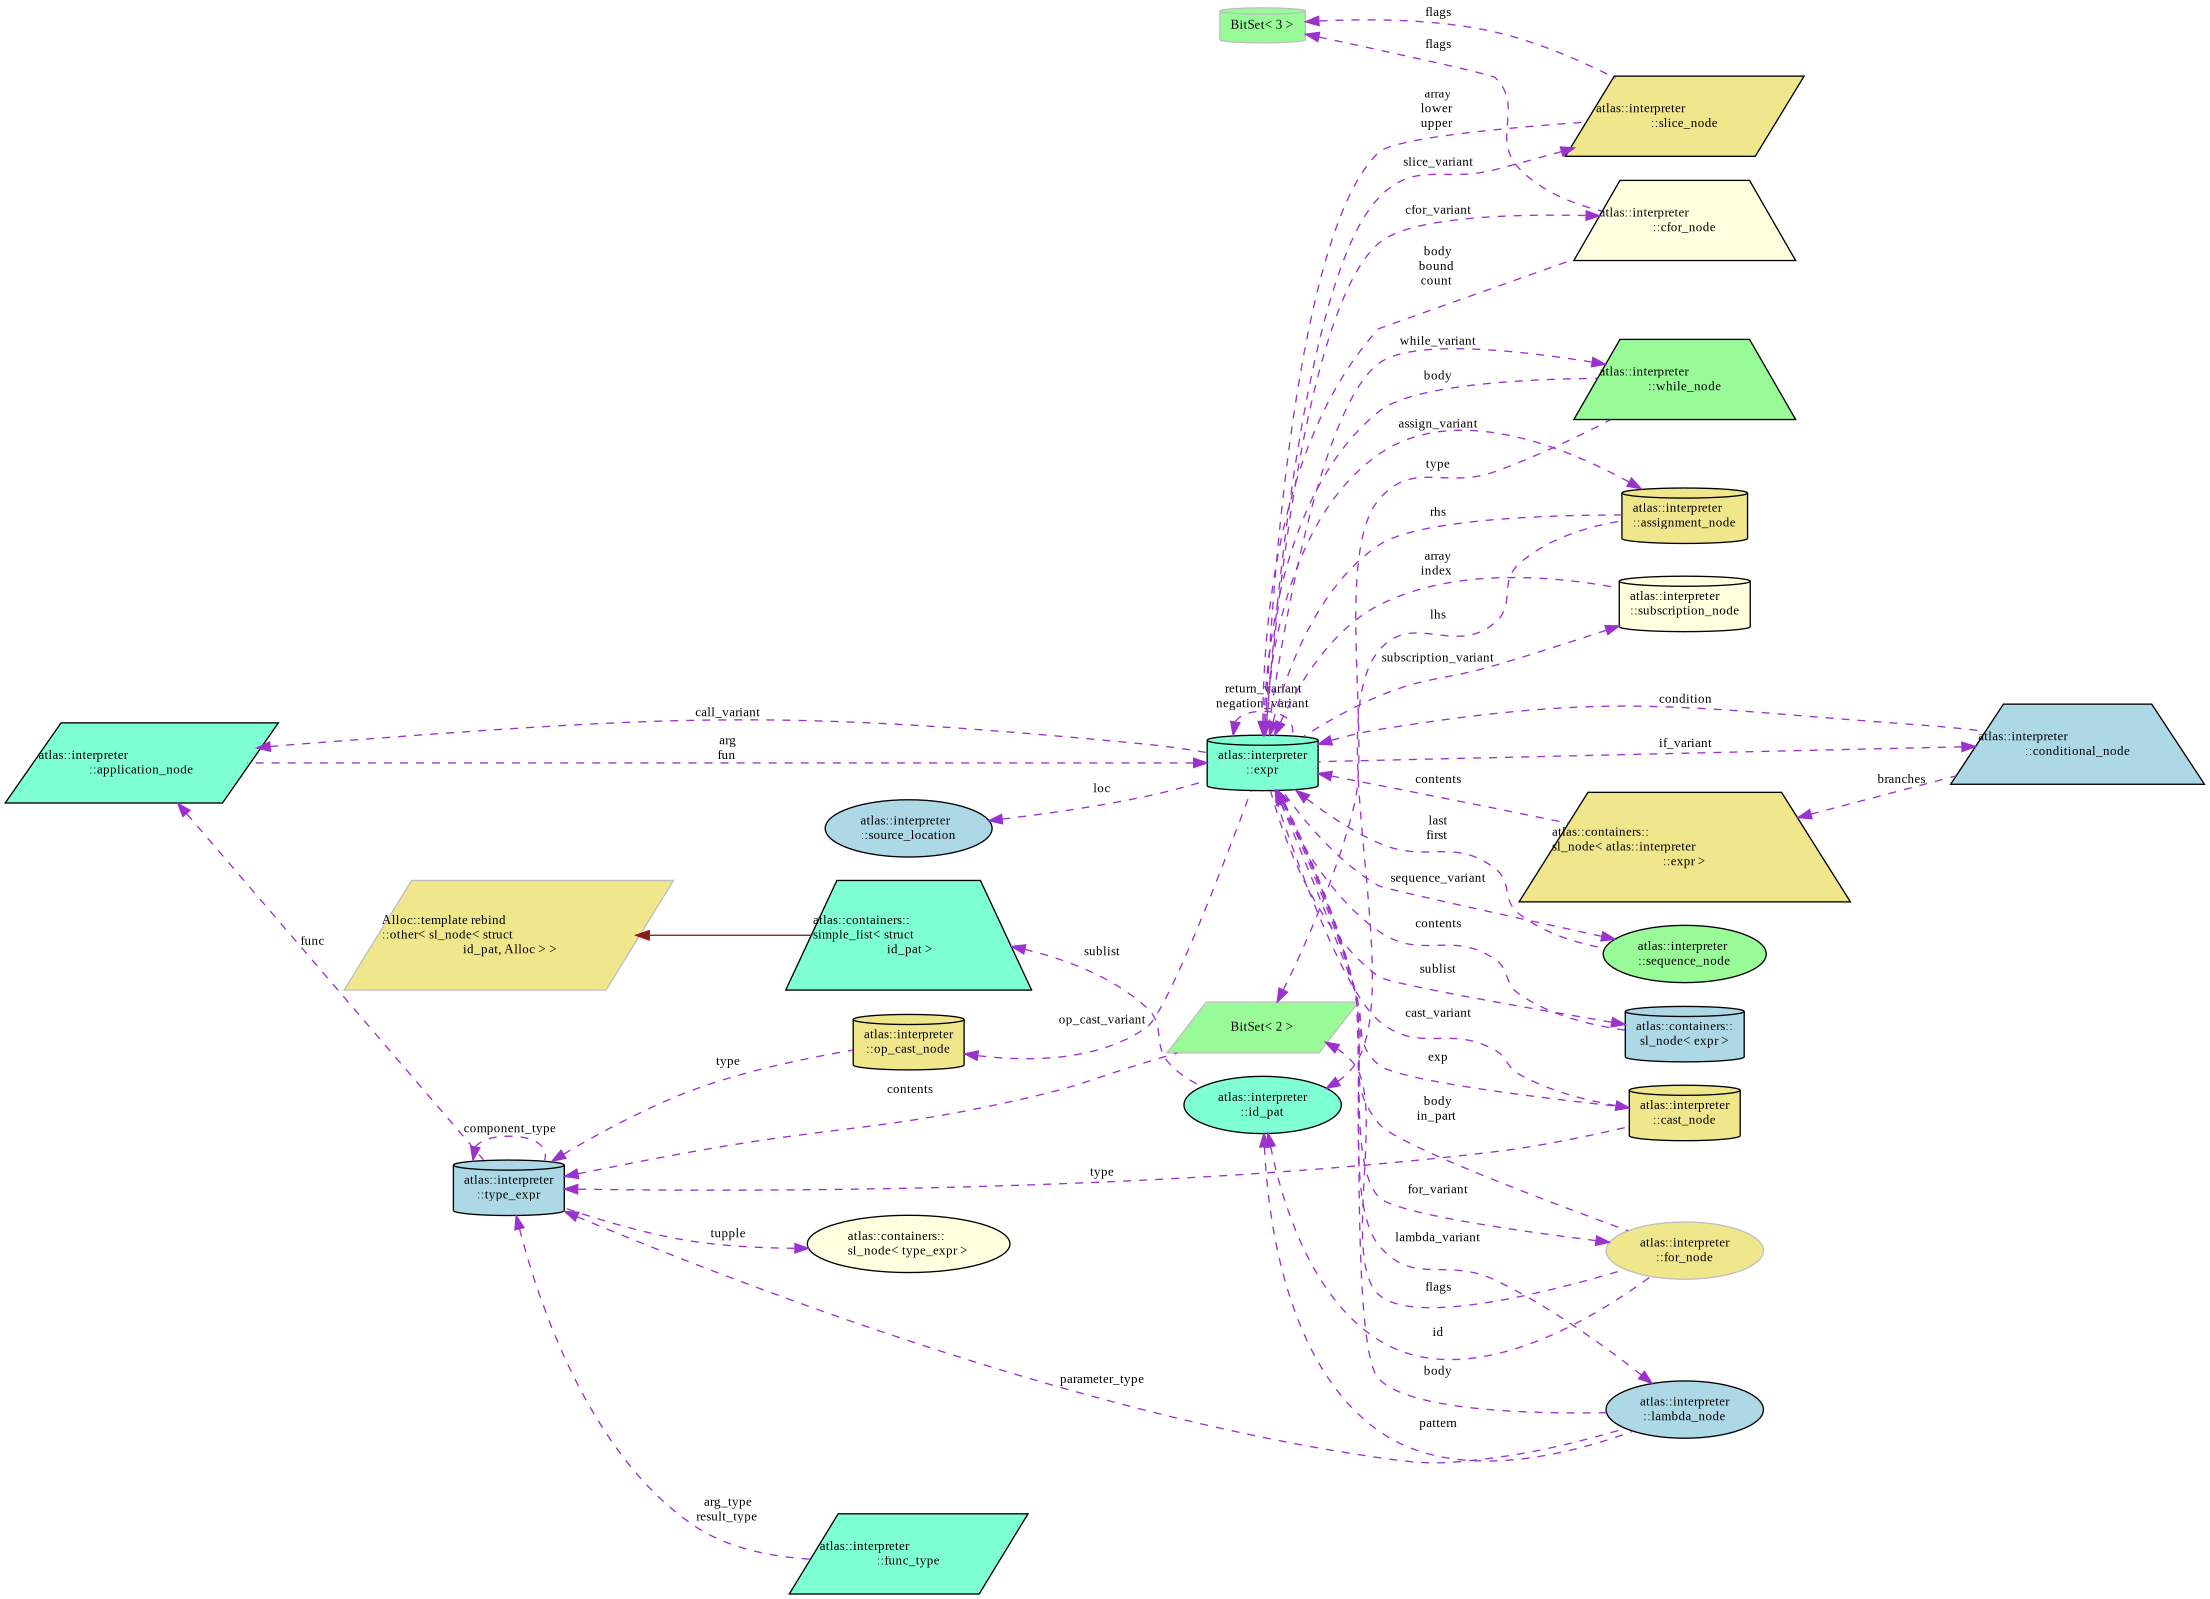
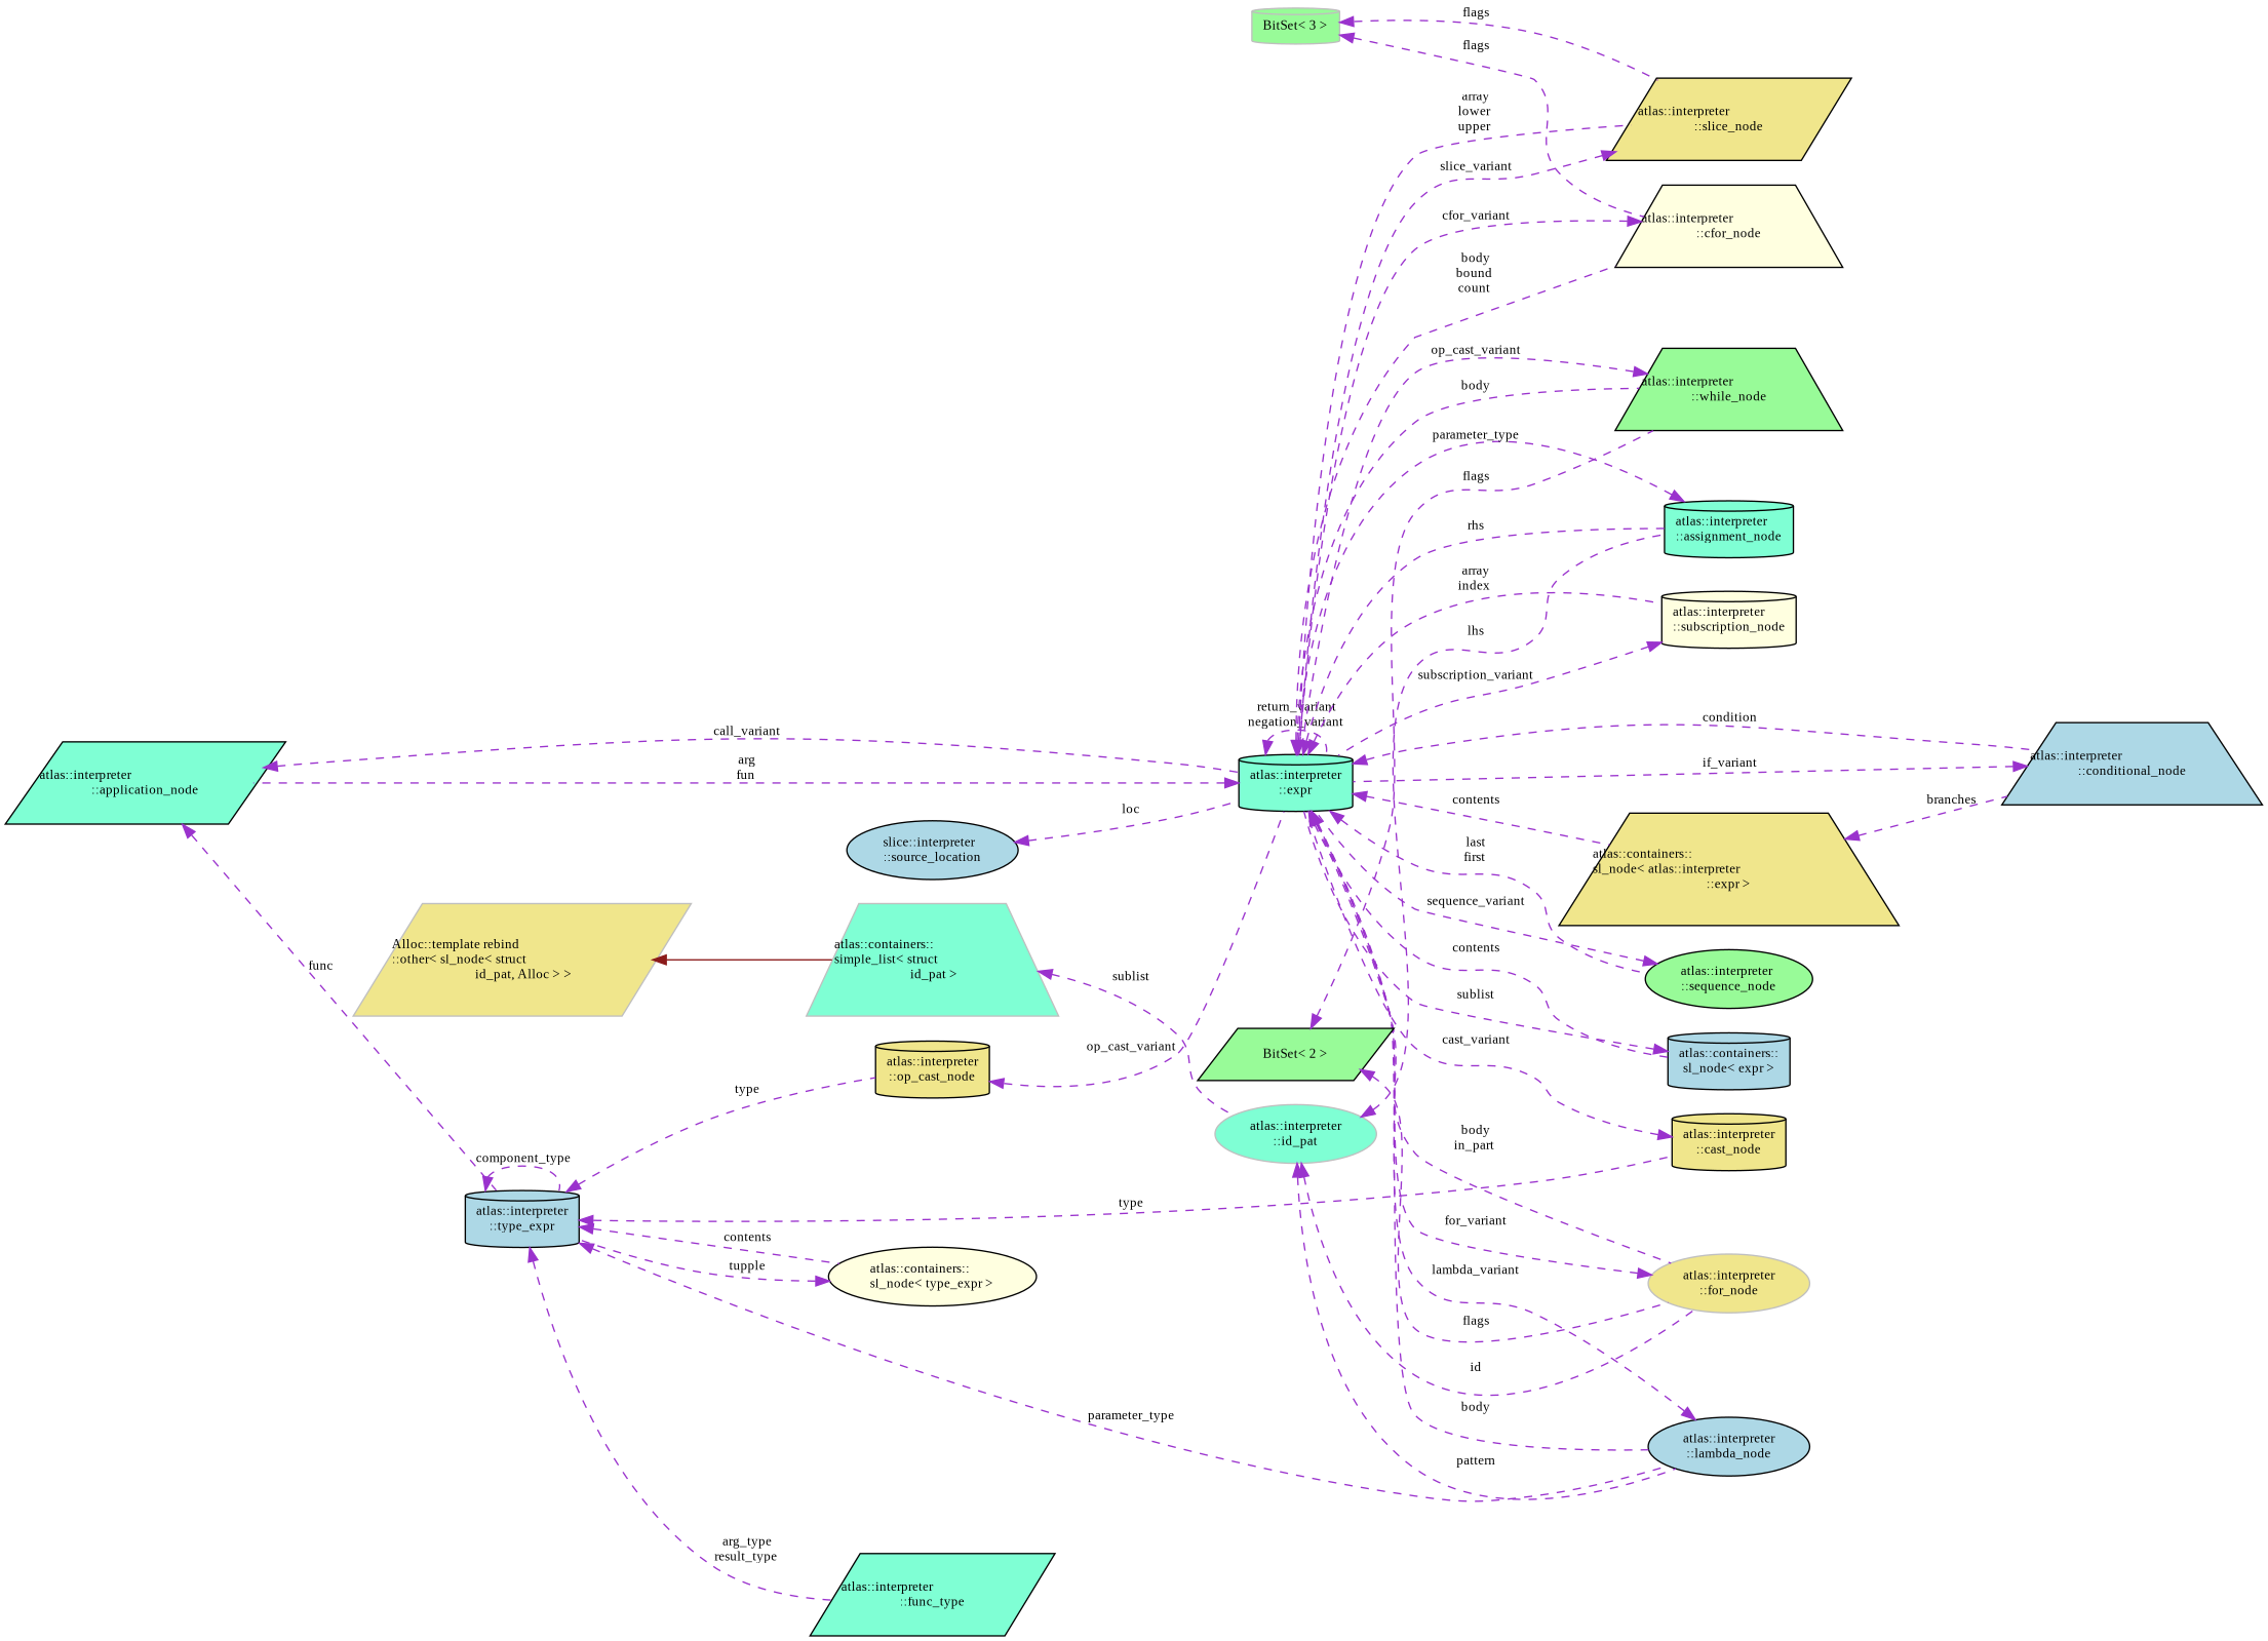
  digraph {
    fontname="Liberation Serif"
    rankdir=LR
    node [color=black fillcolor=aquamarine fontname="Liberation Serif" fontsize=10 shape=cylinder style=filled]
    edge [color=darkorchid3 dir=back fontname="Liberation Serif" fontsize=10 labelfontname=Helvetica labelfontsize=10 style=dashed]
    n1 [fontcolor=black height=0.2 label="atlas::interpreter\l::application_node" shape=parallelogram width=0.4]
    n2 [height=0.2 label="atlas::interpreter\l::expr" width=0.4]
    n3 [fillcolor=lightblue height=0.2 label="atlas::interpreter\l::type_expr" width=0.4]
    n4 [fillcolor=khaki height=0.2 label="atlas::interpreter\l::cast_node" width=0.4]
    n5 [fillcolor=khaki height=0.2 label="atlas::interpreter\l::slice_node" shape=parallelogram width=0.4]
    n6 [fillcolor=lightyellow height=0.2 label="atlas::interpreter\l::subscription_node" width=0.4]
    n7 [fillcolor=lightyellow height=0.2 label="atlas::interpreter\l::cfor_node" shape=trapezium width=0.4]
    n8 [color=grey75 fillcolor=khaki height=0.2 label="atlas::interpreter\l::for_node" shape=ellipse width=0.4]
    n9 [fillcolor=lightblue height=0.2 label="atlas::interpreter\l::conditional_node" shape=trapezium width=0.4]
    n10 [fillcolor=khaki height=0.2 label="atlas::containers::\lsl_node\< atlas::interpreter\l::expr \>" shape=trapezium width=0.4]
    n11 [fillcolor=palegreen height=0.2 label="atlas::interpreter\l::sequence_node" shape=ellipse width=0.4]
    n12 [fillcolor=palegreen height=0.2 label="atlas::interpreter\l::while_node" shape=trapezium width=0.4]
-   n13 [fillcolor=khaki height=0.2 label="atlas::interpreter\l::assignment_node" width=0.4]
+   n13 [height=0.2 label="atlas::interpreter\l::assignment_node" width=0.4]
    n14 [fillcolor=lightblue height=0.2 label="atlas::containers::\lsl_node\< expr \>" width=0.4]
    n15 [fillcolor=lightblue height=0.2 label="atlas::interpreter\l::lambda_node" shape=ellipse width=0.4]
-   n16 [fillcolor=lightblue height=0.2 label="atlas::interpreter\l::source_location" shape=ellipse width=0.4]
+   n16 [fillcolor=lightblue height=0.2 label="slice::interpreter\l::source_location" shape=ellipse width=0.4]
    n17 [height=0.2 label="atlas::interpreter\l::func_type" shape=parallelogram width=0.4]
    n18 [fillcolor=lightyellow height=0.2 label="atlas::containers::\lsl_node\< type_expr \>" shape=ellipse width=0.4]
    n19 [fillcolor=khaki height=0.2 label="atlas::interpreter\l::op_cast_node" width=0.4]
    n20 [color=grey75 fillcolor=palegreen height=0.2 label="BitSet\< 3 \>" width=0.4]
-   n21 [height=0.2 label="atlas::interpreter\l::id_pat" shape=ellipse width=0.4]
-   n22 [height=0.2 label="atlas::containers::\lsimple_list\< struct\l id_pat \>" shape=trapezium width=0.4]
+   n21 [color=grey75 height=0.2 label="atlas::interpreter\l::id_pat" shape=ellipse width=0.4]
+   n22 [color=grey75 height=0.2 label="atlas::containers::\lsimple_list\< struct\l id_pat \>" shape=trapezium width=0.4]
    n23 [color=grey75 fillcolor=khaki height=0.2 label="Alloc::template rebind\l::other\< sl_node\< struct\l id_pat, Alloc \> \>" shape=parallelogram width=0.4]
-   n24 [color=grey75 fillcolor=palegreen height=0.2 label="BitSet\< 2 \>" shape=parallelogram width=0.4]
+   n24 [fillcolor=palegreen height=0.2 label="BitSet\< 2 \>" shape=parallelogram width=0.4]
    n1 -> n2 [label=" call_variant"]
    n1 -> n3 [label=" func"]
    n2 -> n1 [label=" arg\nfun"]
    n2 -> n2 [label=" return_variant\nnegation_variant"]
-   n2 -> n4 [label=" exp"]
    n2 -> n5 [label=" array\nlower\nupper"]
    n2 -> n6 [label=" array\nindex"]
    n2 -> n7 [label=" body\nbound\ncount"]
    n2 -> n8 [label=" body\nin_part"]
    n2 -> n9 [label=" condition"]
    n2 -> n10 [label=" contents"]
    n2 -> n11 [label=" last\nfirst"]
    n2 -> n12 [label=" body"]
    n2 -> n13 [label=" rhs"]
    n2 -> n14 [label=" contents"]
    n2 -> n15 [label=" body"]
    n3 -> n3 [label=" component_type"]
    n3 -> n4 [label=" type"]
    n3 -> n15 [label=" parameter_type"]
    n3 -> n17 [label=" arg_type\nresult_type"]
-   n3 -> n24 [label=" contents"]
+   n3 -> n18 [label=" contents"]
    n3 -> n19 [label=" type"]
    n4 -> n2 [label=" cast_variant"]
    n5 -> n2 [label=" slice_variant"]
    n6 -> n2 [label=" subscription_variant"]
    n7 -> n2 [label=" cfor_variant"]
    n8 -> n2 [label=" for_variant"]
    n9 -> n2 [label=" if_variant"]
    n10 -> n9 [label=" branches"]
    n11 -> n2 [label=" sequence_variant"]
-   n12 -> n2 [label=" while_variant"]
-   n13 -> n2 [label=" assign_variant"]
+   n12 -> n2 [label=" op_cast_variant"]
+   n13 -> n2 [label=" parameter_type"]
    n14 -> n2 [label=" sublist"]
    n15 -> n2 [label=" lambda_variant"]
    n16 -> n2 [label=" loc"]
    n18 -> n3 [label=" tupple"]
    n19 -> n2 [label=" op_cast_variant"]
    n20 -> n5 [label=" flags"]
    n20 -> n7 [label=" flags"]
    n21 -> n8 [label=" id"]
    n21 -> n13 [label=" lhs"]
    n21 -> n15 [label=" pattern"]
    n22 -> n21 [label=" sublist"]
    n23 -> n22 [color=firebrick4 style=solid]
    n24 -> n8 [label=" flags"]
-   n24 -> n12 [label=" type"]
+   n24 -> n12 [label=" flags"]
  }
